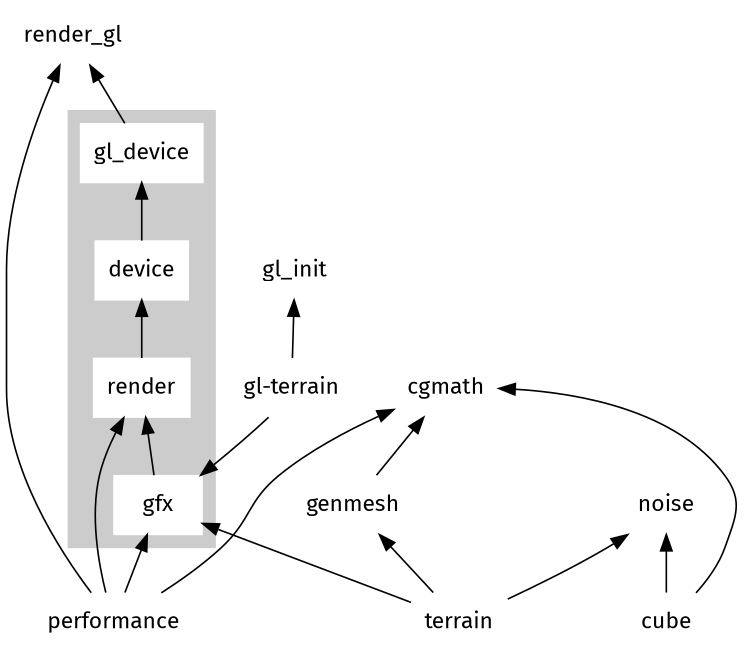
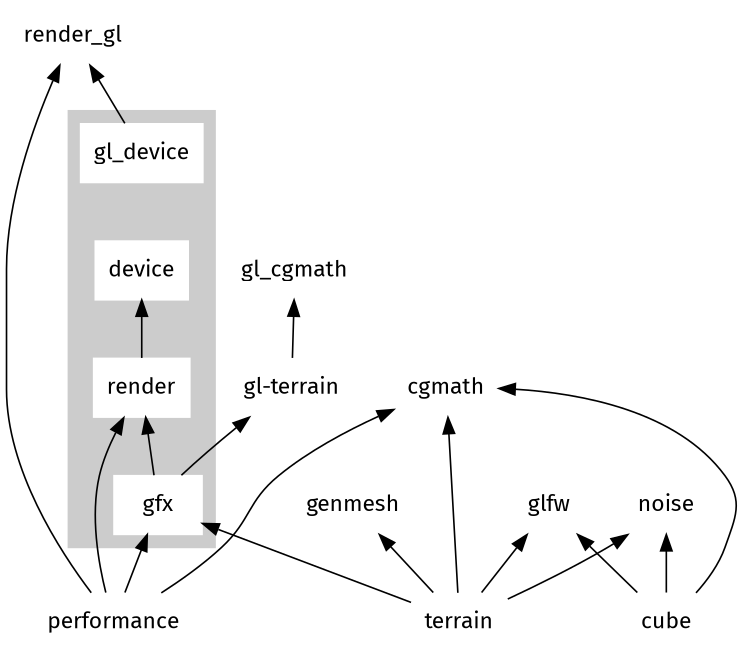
  digraph {
    fontname="Fira Sans"
    rankdir=BT
    node [fontname="Fira Sans" shape=none]
    edge [fontname="Fira Sans"]
    gfx [color=white shape=box style=filled]
    render [color=white shape=box style=filled]
    device [color=white shape=box style=filled]
    gl_device [color=white shape=box style=filled]
    n5 [label=render_gl]
    cube
+   glfw
    cgmath
    noise
    terrain
    genmesh
    n12 [label="gl-terrain"]
-   gl_init
+   gl_init [label=gl_cgmath]
    performance
    subgraph cluster_1 {
      color=gray80
      style=filled
      gfx
      render
      device
      gl_device
    }
    gfx -> render
    render -> device
-   device -> gl_device
    gl_device -> n5
+   cube -> glfw
    cube -> cgmath
    cube -> noise
    terrain -> gfx
-   genmesh -> cgmath
+   terrain -> glfw
+   terrain -> cgmath
    terrain -> noise
    terrain -> genmesh
-   n12 -> gfx
+   gfx -> n12
    n12 -> gl_init
    performance -> gfx
    performance -> render
    performance -> n5
    performance -> cgmath
  }
